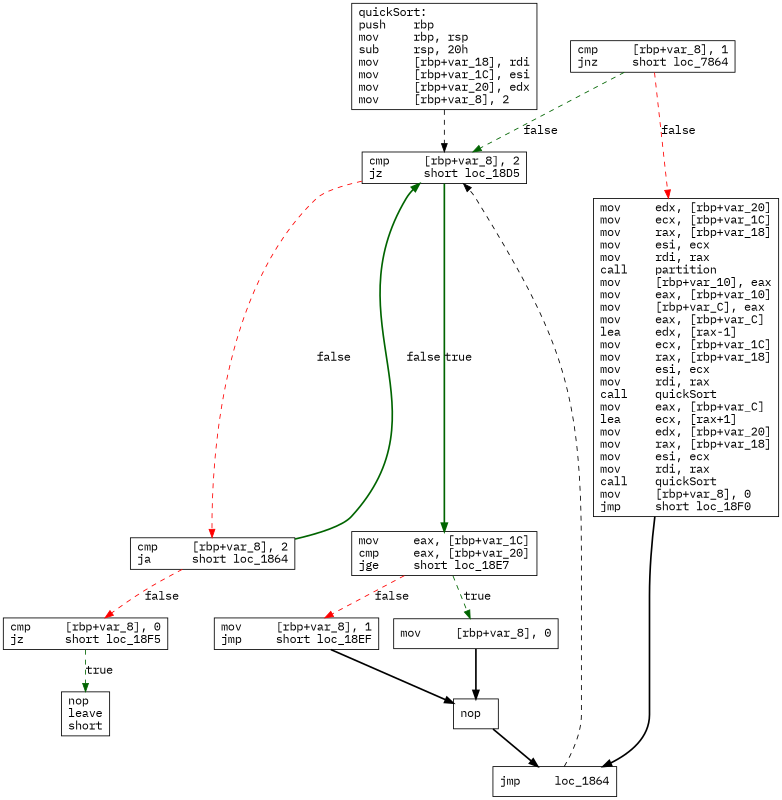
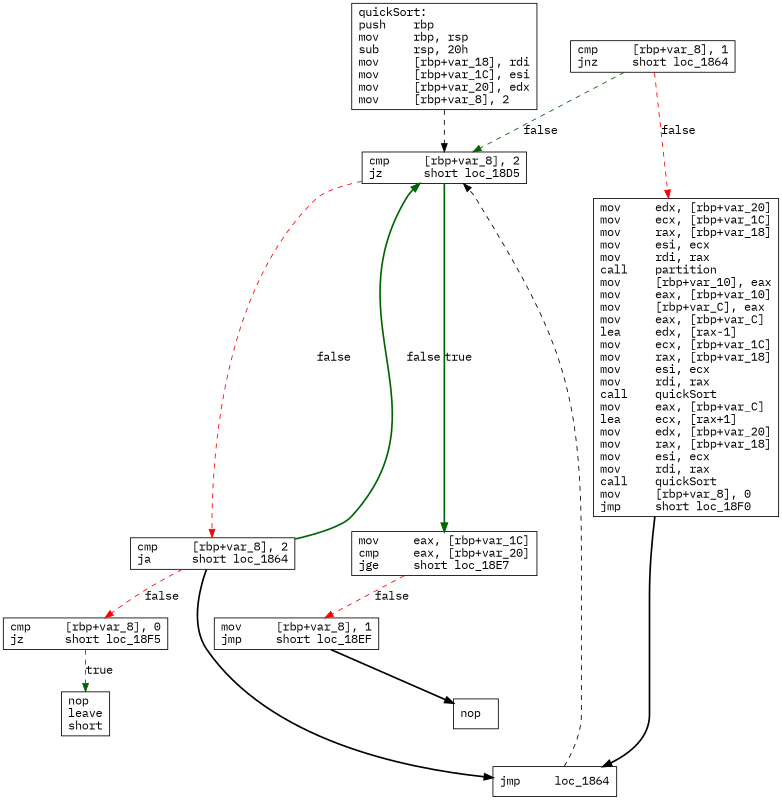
  digraph {
    fontname="IBM Plex Mono"
    node [fontname="IBM Plex Mono" shape=box]
    edge [fontname="IBM Plex Mono" style=dashed]
    n1 [label="quickSort:\lpush    rbp\lmov     rbp, rsp\lsub     rsp, 20h\lmov     [rbp+var_18], rdi\lmov     [rbp+var_1C], esi\lmov     [rbp+var_20], edx\lmov     [rbp+var_8], 2\l"]
    n2 [label="cmp     [rbp+var_8], 2\ljz      short loc_18D5\l"]
    n3 [label="cmp     [rbp+var_8], 2\lja      short loc_1864\l"]
    n4 [label="mov     eax, [rbp+var_1C]\lcmp     eax, [rbp+var_20]\ljge     short loc_18E7\l"]
    n5 [label="cmp     [rbp+var_8], 0\ljz      short loc_18F5\l"]
    n6 [label="mov     [rbp+var_8], 1\ljmp     short loc_18EF\l"]
-   n7 [label="mov     [rbp+var_8], 0\l"]
    n8 [label="nop\lleave\lshort\l"]
-   n9 [label="cmp     [rbp+var_8], 1\ljnz     short loc_7864\l"]
+   n9 [label="cmp     [rbp+var_8], 1\ljnz     short loc_1864\l"]
    n10 [label="mov     edx, [rbp+var_20]\lmov     ecx, [rbp+var_1C]\lmov     rax, [rbp+var_18]\lmov     esi, ecx\lmov     rdi, rax\lcall    partition\lmov     [rbp+var_10], eax\lmov     eax, [rbp+var_10]\lmov     [rbp+var_C], eax\lmov     eax, [rbp+var_C]\llea     edx, [rax-1]\lmov     ecx, [rbp+var_1C]\lmov     rax, [rbp+var_18]\lmov     esi, ecx\lmov     rdi, rax\lcall    quickSort\lmov     eax, [rbp+var_C]\llea     ecx, [rax+1]\lmov     edx, [rbp+var_20]\lmov     rax, [rbp+var_18]\lmov     esi, ecx\lmov     rdi, rax\lcall    quickSort\lmov     [rbp+var_8], 0\ljmp     short loc_18F0\l"]
    n11 [label="jmp     loc_1864\l"]
    n12 [label="nop\l"]
    n1 -> n2
    n2 -> n3 [color=red label=false]
    n2 -> n4 [color=darkgreen label=true style=bold]
    n3 -> n2 [color=darkgreen label=false style=bold]
    n3 -> n5 [color=red label=false]
    n4 -> n6 [color=red label=false]
-   n4 -> n7 [color=darkgreen label=true]
    n5 -> n8 [color=darkgreen label=true]
    n6 -> n12 [style=bold]
-   n7 -> n12 [style=bold]
    n9 -> n2 [color=darkgreen label=false]
    n9 -> n10 [color=red label=false]
    n10 -> n11 [style=bold]
    n11 -> n2
-   n12 -> n11 [style=bold]
+   n3 -> n11 [style=bold]
  }
